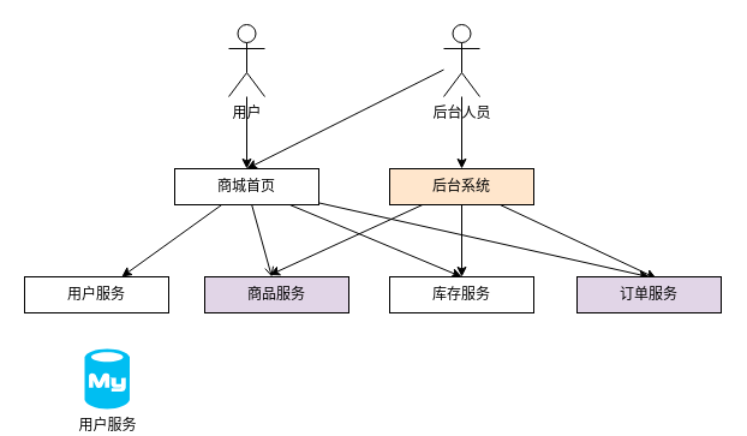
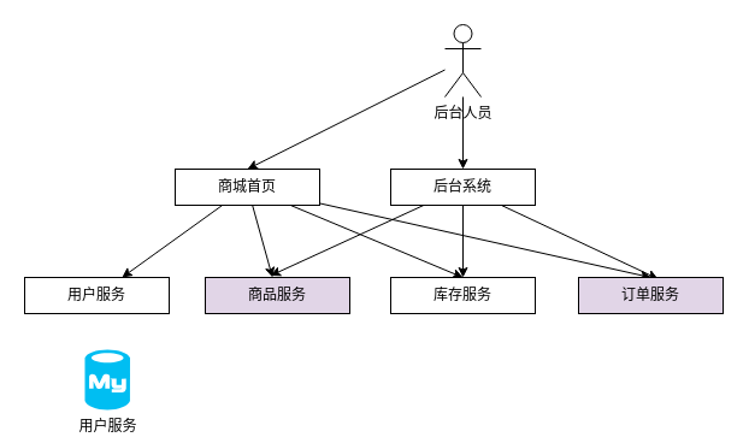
  <mxCell id="0" />
  <mxCell id="1" parent="0" />
- <mxCell id="2" style="edgeStyle=none;rounded=0;orthogonalLoop=1;jettySize=auto;html=1;endArrow=open;" edge="1" parent="1" source="6" target="17"><mxGeometry relative="1" as="geometry" /></mxCell>
+ <mxCell id="2" style="edgeStyle=none;rounded=0;orthogonalLoop=1;jettySize=auto;html=1;" edge="1" parent="1" source="6" target="17"><mxGeometry relative="1" as="geometry" /></mxCell>
  <mxCell id="3" value="" style="edgeStyle=none;rounded=0;orthogonalLoop=1;jettySize=auto;html=1;" edge="1" parent="1" source="6" target="18"><mxGeometry relative="1" as="geometry" /></mxCell>
  <mxCell id="4" style="edgeStyle=none;rounded=0;orthogonalLoop=1;jettySize=auto;html=1;entryX=0.5;entryY=0;entryDx=0;entryDy=0;" edge="1" parent="1" source="6" target="19"><mxGeometry relative="1" as="geometry" /></mxCell>
  <mxCell id="5" style="edgeStyle=none;rounded=0;orthogonalLoop=1;jettySize=auto;html=1;entryX=0.5;entryY=0;entryDx=0;entryDy=0;" edge="1" parent="1" source="6" target="20"><mxGeometry relative="1" as="geometry"><mxPoint x="540" y="210" as="targetPoint" /></mxGeometry></mxCell>
  <mxCell id="6" value="商城首页" style="rounded=0;whiteSpace=wrap;html=1;" vertex="1" parent="1"><mxGeometry x="145" y="140" width="120" height="30" as="geometry" /></mxCell>
  <mxCell id="7" style="edgeStyle=none;rounded=0;orthogonalLoop=1;jettySize=auto;html=1;entryX=0.451;entryY=-0.05;entryDx=0;entryDy=0;entryPerimeter=0;" edge="1" parent="1" source="10" target="17"><mxGeometry relative="1" as="geometry"><mxPoint x="210" y="210" as="targetPoint" /></mxGeometry></mxCell>
  <mxCell id="8" style="edgeStyle=none;rounded=0;orthogonalLoop=1;jettySize=auto;html=1;" edge="1" parent="1" source="10" target="19"><mxGeometry relative="1" as="geometry" /></mxCell>
  <mxCell id="9" style="edgeStyle=none;rounded=0;orthogonalLoop=1;jettySize=auto;html=1;entryX=0.55;entryY=0.039;entryDx=0;entryDy=0;entryPerimeter=0;" edge="1" parent="1" source="10" target="20"><mxGeometry relative="1" as="geometry" /></mxCell>
- <mxCell id="10" value="后台系统" style="rounded=0;whiteSpace=wrap;html=1;fillColor=#ffe6cc;" vertex="1" parent="1"><mxGeometry x="324" y="140" width="120" height="30" as="geometry" /></mxCell>
+ <mxCell id="10" value="后台系统" style="rounded=0;whiteSpace=wrap;html=1;" vertex="1" parent="1"><mxGeometry x="324" y="140" width="120" height="30" as="geometry" /></mxCell>
  <mxCell id="11" style="edgeStyle=orthogonalEdgeStyle;rounded=0;orthogonalLoop=1;jettySize=auto;html=1;" edge="1" parent="1" source="13" target="10"><mxGeometry relative="1" as="geometry" /></mxCell>
  <mxCell id="12" style="rounded=0;orthogonalLoop=1;jettySize=auto;html=1;entryX=0.5;entryY=0;entryDx=0;entryDy=0;" edge="1" parent="1" source="13" target="6"><mxGeometry relative="1" as="geometry" /></mxCell>
  <mxCell id="13" value="后台人员" style="shape=umlActor;verticalLabelPosition=bottom;verticalAlign=top;html=1;outlineConnect=0;" vertex="1" parent="1"><mxGeometry x="369" y="20" width="30" height="60" as="geometry" /></mxCell>
- <mxCell id="14" style="edgeStyle=orthogonalEdgeStyle;rounded=0;orthogonalLoop=1;jettySize=auto;html=1;" edge="1" parent="1" source="15" target="6"><mxGeometry relative="1" as="geometry" /></mxCell>
- <mxCell id="15" value="用户" style="shape=umlActor;verticalLabelPosition=bottom;verticalAlign=top;html=1;outlineConnect=0;" vertex="1" parent="1"><mxGeometry x="190" y="20" width="30" height="60" as="geometry" /></mxCell>
  <mxCell id="16" value="用户服务" style="verticalLabelPosition=bottom;html=1;verticalAlign=top;align=center;strokeColor=none;fillColor=#00BEF2;shape=mxgraph.azure.mysql_database;" vertex="1" parent="1"><mxGeometry x="70" y="290" width="37.5" height="50" as="geometry" /></mxCell>
  <mxCell id="17" value="商品服务" style="rounded=0;whiteSpace=wrap;html=1;verticalAlign=middle;fillColor=#e1d5e7;" vertex="1" parent="1"><mxGeometry x="170" y="230" width="120" height="30" as="geometry" /></mxCell>
  <mxCell id="18" value="用户服务" style="rounded=0;whiteSpace=wrap;html=1;verticalAlign=middle;" vertex="1" parent="1"><mxGeometry x="20" y="230" width="120" height="30" as="geometry" /></mxCell>
  <mxCell id="19" value="库存服务" style="rounded=0;whiteSpace=wrap;html=1;verticalAlign=middle;" vertex="1" parent="1"><mxGeometry x="324" y="230" width="120" height="30" as="geometry" /></mxCell>
  <mxCell id="20" value="订单服务" style="rounded=0;whiteSpace=wrap;html=1;verticalAlign=middle;fillColor=#e1d5e7;" vertex="1" parent="1"><mxGeometry x="480" y="230" width="120" height="30" as="geometry" /></mxCell>
